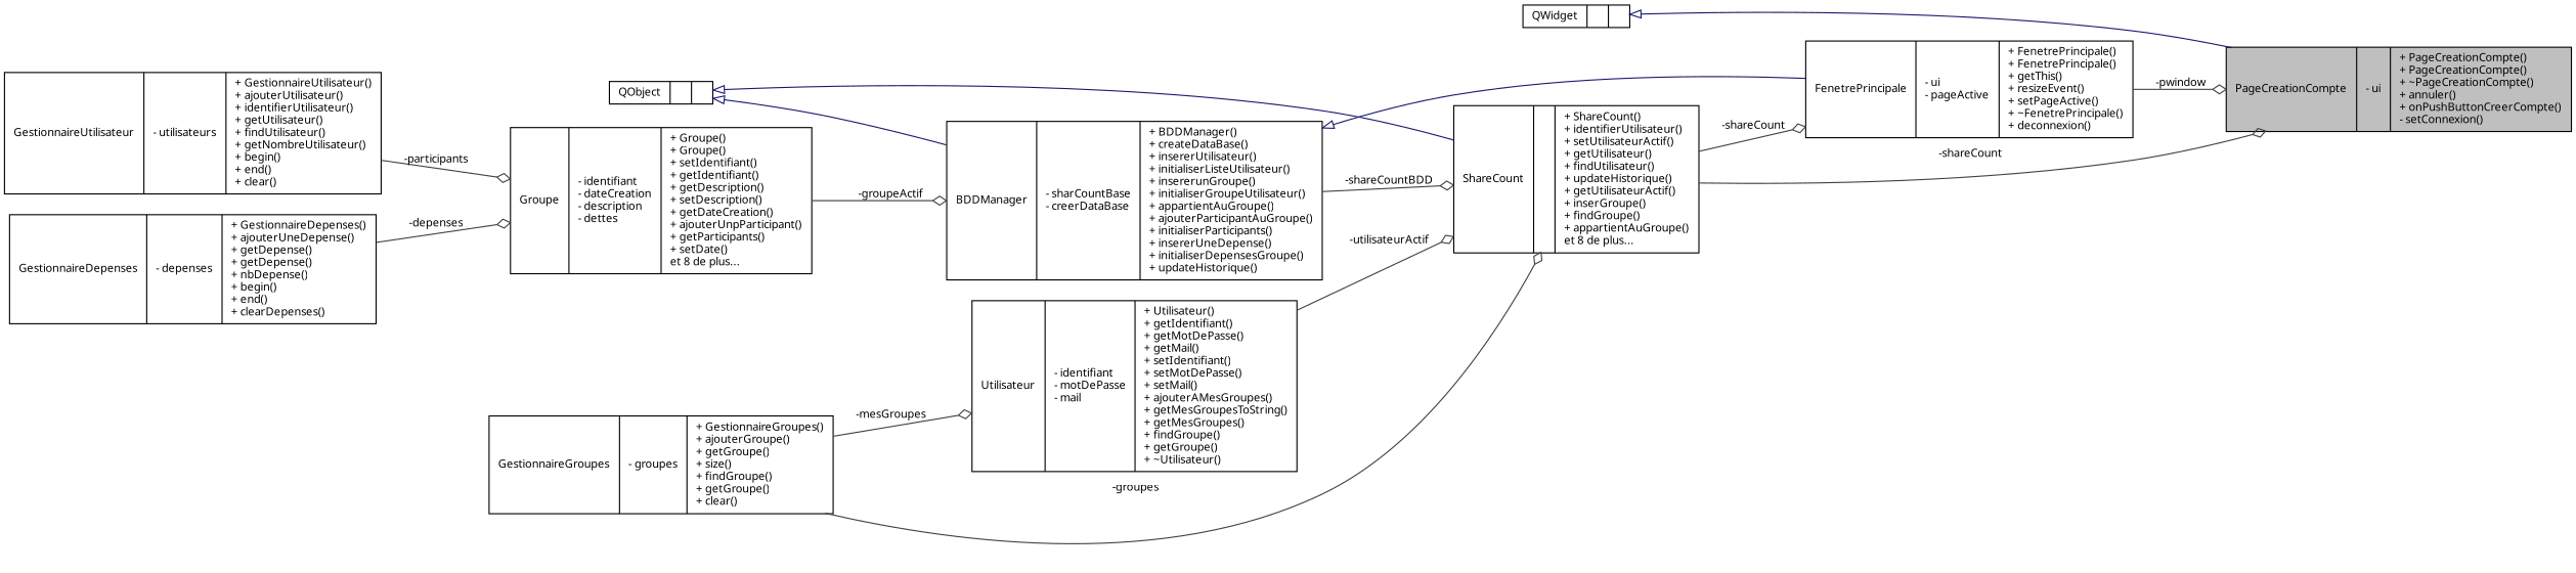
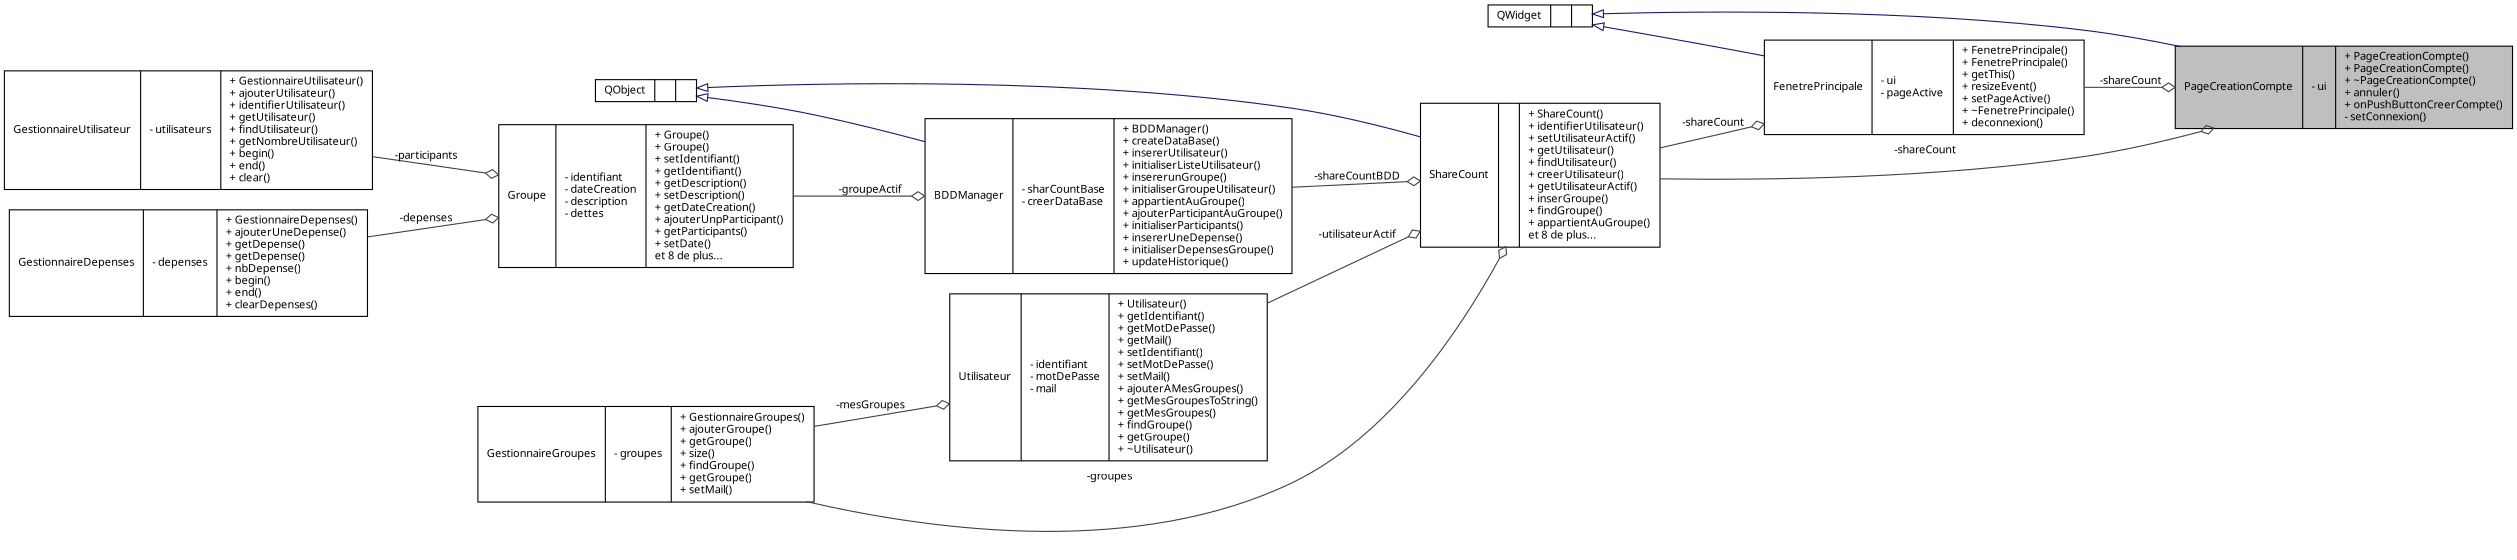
  digraph {
    fontname="Noto Sans"
    rankdir=LR
    node [color=black fillcolor=white fontname="Noto Sans" fontsize=10 shape=record style=filled]
    edge [color=grey25 fontname="Noto Sans" fontsize=10 labelfontname=Helvetica labelfontsize=10 style=solid arrowhead=odiamond]
    n1 [fillcolor=grey75 fontcolor=black height=0.2 label="{PageCreationCompte\n|- ui\l|+ PageCreationCompte()\l+ PageCreationCompte()\l+ ~PageCreationCompte()\l+ annuler()\l+ onPushButtonCreerCompte()\l- setConnexion()\l}" width=0.4]
    n2 [height=0.2 label="{QWidget\n||}" width=0.4]
    n3 [height=0.2 label="{FenetrePrincipale\n|- ui\l- pageActive\l|+ FenetrePrincipale()\l+ FenetrePrincipale()\l+ getThis()\l+ resizeEvent()\l+ setPageActive()\l+ ~FenetrePrincipale()\l+ deconnexion()\l}" width=0.4]
-   n4 [height=0.2 label="{ShareCount\n||+ ShareCount()\l+ identifierUtilisateur()\l+ setUtilisateurActif()\l+ getUtilisateur()\l+ findUtilisateur()\l+ updateHistorique()\l+ getUtilisateurActif()\l+ inserGroupe()\l+ findGroupe()\l+ appartientAuGroupe()\let 8 de plus...\l}" width=0.4]
+   n4 [height=0.2 label="{ShareCount\n||+ ShareCount()\l+ identifierUtilisateur()\l+ setUtilisateurActif()\l+ getUtilisateur()\l+ findUtilisateur()\l+ creerUtilisateur()\l+ getUtilisateurActif()\l+ inserGroupe()\l+ findGroupe()\l+ appartientAuGroupe()\let 8 de plus...\l}" width=0.4]
    n5 [height=0.2 label="{QObject\n||}" width=0.4]
    n6 [height=0.2 label="{BDDManager\n|- sharCountBase\l- creerDataBase\l|+ BDDManager()\l+ createDataBase()\l+ insererUtilisateur()\l+ initialiserListeUtilisateur()\l+ insererunGroupe()\l+ initialiserGroupeUtilisateur()\l+ appartientAuGroupe()\l+ ajouterParticipantAuGroupe()\l+ initialiserParticipants()\l+ insererUneDepense()\l+ initialiserDepensesGroupe()\l+ updateHistorique()\l}" width=0.4]
    n7 [height=0.2 label="{Groupe\n|- identifiant\l- dateCreation\l- description\l- dettes\l|+ Groupe()\l+ Groupe()\l+ setIdentifiant()\l+ getIdentifiant()\l+ getDescription()\l+ setDescription()\l+ getDateCreation()\l+ ajouterUnpParticipant()\l+ getParticipants()\l+ setDate()\let 8 de plus...\l}" width=0.4]
    n8 [height=0.2 label="{GestionnaireUtilisateur\n|- utilisateurs\l|+ GestionnaireUtilisateur()\l+ ajouterUtilisateur()\l+ identifierUtilisateur()\l+ getUtilisateur()\l+ findUtilisateur()\l+ getNombreUtilisateur()\l+ begin()\l+ end()\l+ clear()\l}" width=0.4]
    n9 [height=0.2 label="{GestionnaireDepenses\n|- depenses\l|+ GestionnaireDepenses()\l+ ajouterUneDepense()\l+ getDepense()\l+ getDepense()\l+ nbDepense()\l+ begin()\l+ end()\l+ clearDepenses()\l}" width=0.4]
    n10 [height=0.2 label="{Utilisateur\n|- identifiant\l- motDePasse\l- mail\l|+ Utilisateur()\l+ getIdentifiant()\l+ getMotDePasse()\l+ getMail()\l+ setIdentifiant()\l+ setMotDePasse()\l+ setMail()\l+ ajouterAMesGroupes()\l+ getMesGroupesToString()\l+ getMesGroupes()\l+ findGroupe()\l+ getGroupe()\l+ ~Utilisateur()\l}" width=0.4]
-   n11 [height=0.2 label="{GestionnaireGroupes\n|- groupes\l|+ GestionnaireGroupes()\l+ ajouterGroupe()\l+ getGroupe()\l+ size()\l+ findGroupe()\l+ getGroupe()\l+ clear()\l}" width=0.4]
+   n11 [height=0.2 label="{GestionnaireGroupes\n|- groupes\l|+ GestionnaireGroupes()\l+ ajouterGroupe()\l+ getGroupe()\l+ size()\l+ findGroupe()\l+ getGroupe()\l+ setMail()\l}" width=0.4]
    n2 -> n1 [arrowtail=onormal color=midnightblue dir=back arrowhead=""]
-   n6 -> n3 [arrowtail=onormal color=midnightblue dir=back arrowhead=""]
-   n3 -> n1 [label=" -pwindow"]
+   n2 -> n3 [arrowtail=onormal color=midnightblue dir=back arrowhead=""]
+   n3 -> n1 [label=" -shareCount"]
    n4 -> n1 [label=" -shareCount"]
    n4 -> n3 [label=" -shareCount"]
    n5 -> n4 [arrowtail=onormal color=midnightblue dir=back arrowhead=""]
    n5 -> n6 [arrowtail=onormal color=midnightblue dir=back arrowhead=""]
    n6 -> n4 [label=" -shareCountBDD"]
    n7 -> n6 [label=" -groupeActif"]
    n8 -> n7 [label=" -participants"]
    n9 -> n7 [label=" -depenses"]
    n10 -> n4 [label=" -utilisateurActif"]
    n11 -> n4 [label=" -groupes"]
    n11 -> n10 [label=" -mesGroupes"]
  }
